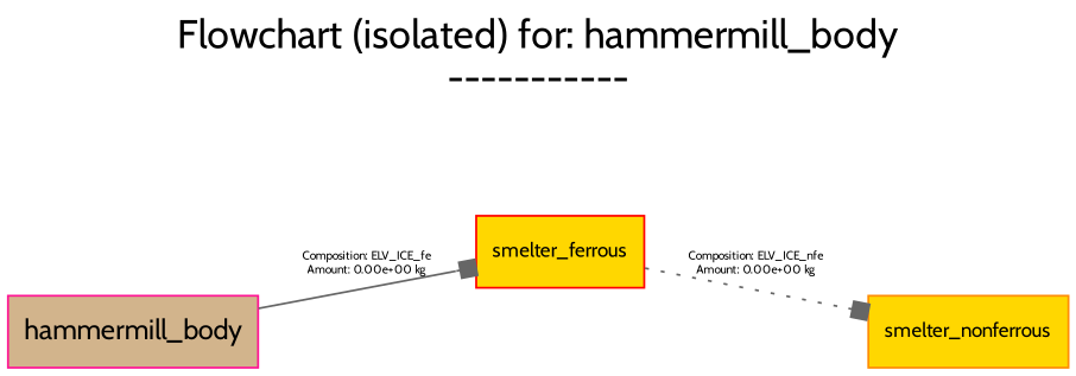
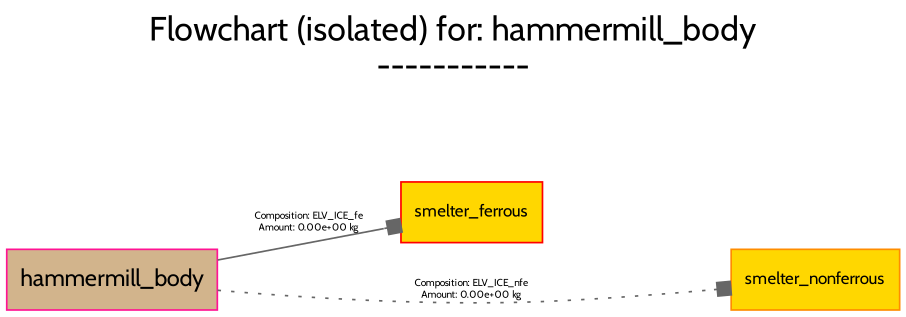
  digraph {
    font=Cabin
    fontname=Cabin
    fontsize=20
    label="Flowchart (isolated) for: hammermill_body\n-----------"
    labeljust=c
    labelloc=tc
    nodesep=0.6
    rankdir=LR
    ranksep=0.6
    node [fillcolor=gold fontname=Cabin fontsize=10 shape=box style=filled]
    edge [arrowhead=box color=gray40 fontname=Cabin fontsize=6]
    hammermill_body [color=deeppink fillcolor=tan fontsize=14 height=0.5 width=1.7361]
    smelter_ferrous [color=red height=0.5 width=1.1667]
    smelter_nonferrous [color=darkorange height=0.5 width=1.3889]
    hammermill_body -> smelter_ferrous [label="Composition: ELV_ICE_fe\nAmount: 0.00e+00 kg" style=solid]
-   smelter_ferrous -> smelter_nonferrous [label="Composition: ELV_ICE_nfe\nAmount: 0.00e+00 kg" style=dotted]
+   hammermill_body -> smelter_nonferrous [label="Composition: ELV_ICE_nfe\nAmount: 0.00e+00 kg" style=dotted]
  }
